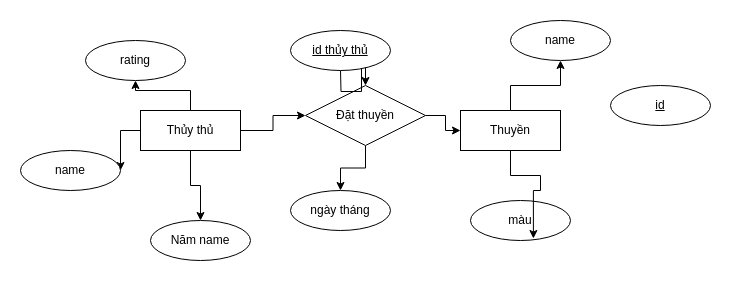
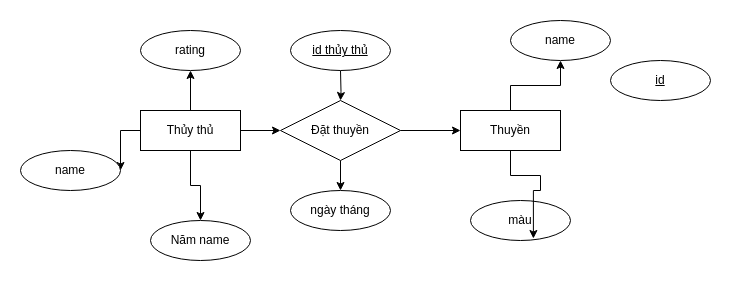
  <mxCell id="0" />
  <mxCell id="1" parent="0" />
  <mxCell id="2" value="" style="edgeStyle=orthogonalEdgeStyle;rounded=0;orthogonalLoop=1;jettySize=auto;html=1;" edge="1" parent="1" source="4" target="11"><mxGeometry relative="1" as="geometry" /></mxCell>
  <mxCell id="3" value="" style="edgeStyle=orthogonalEdgeStyle;rounded=0;orthogonalLoop=1;jettySize=auto;html=1;" edge="1" parent="1" source="4" target="21"><mxGeometry relative="1" as="geometry" /></mxCell>
- <mxCell id="4" value="Đặt thuyền" style="shape=rhombus;perimeter=rhombusPerimeter;whiteSpace=wrap;html=1;align=center;" vertex="1" parent="1"><mxGeometry x="305" y="85" width="120" height="60" as="geometry" /></mxCell>
+ <mxCell id="4" value="Đặt thuyền" style="shape=rhombus;perimeter=rhombusPerimeter;whiteSpace=wrap;html=1;align=center;" vertex="1" parent="1"><mxGeometry x="280" y="100" width="120" height="60" as="geometry" /></mxCell>
  <mxCell id="5" value="" style="edgeStyle=orthogonalEdgeStyle;rounded=0;orthogonalLoop=1;jettySize=auto;html=1;" edge="1" parent="1" source="9" target="4"><mxGeometry relative="1" as="geometry" /></mxCell>
  <mxCell id="6" value="" style="edgeStyle=orthogonalEdgeStyle;rounded=0;orthogonalLoop=1;jettySize=auto;html=1;" edge="1" parent="1" source="9" target="12"><mxGeometry relative="1" as="geometry" /></mxCell>
  <mxCell id="7" value="" style="edgeStyle=orthogonalEdgeStyle;rounded=0;orthogonalLoop=1;jettySize=auto;html=1;" edge="1" parent="1" source="9" target="13"><mxGeometry relative="1" as="geometry" /></mxCell>
  <mxCell id="8" value="" style="edgeStyle=orthogonalEdgeStyle;rounded=0;orthogonalLoop=1;jettySize=auto;html=1;" edge="1" parent="1" source="9" target="14"><mxGeometry relative="1" as="geometry" /></mxCell>
  <mxCell id="9" value="Thủy thủ" style="whiteSpace=wrap;html=1;align=center;" vertex="1" parent="1"><mxGeometry x="140" y="110" width="100" height="40" as="geometry" /></mxCell>
  <mxCell id="10" value="" style="edgeStyle=orthogonalEdgeStyle;rounded=0;orthogonalLoop=1;jettySize=auto;html=1;" edge="1" parent="1" source="11" target="16"><mxGeometry relative="1" as="geometry" /></mxCell>
  <mxCell id="11" value="Thuyền" style="whiteSpace=wrap;html=1;align=center;" vertex="1" parent="1"><mxGeometry x="460" y="110" width="100" height="40" as="geometry" /></mxCell>
  <mxCell id="12" value="name" style="ellipse;whiteSpace=wrap;html=1;align=center;" vertex="1" parent="1"><mxGeometry y="150" width="100" height="40" as="geometry" x="20" /></mxCell>
- <mxCell id="13" value="rating" style="ellipse;whiteSpace=wrap;html=1;align=center;" vertex="1" parent="1"><mxGeometry x="85" y="40" width="100" height="40" as="geometry" /></mxCell>
+ <mxCell id="13" value="rating" style="ellipse;whiteSpace=wrap;html=1;align=center;" vertex="1" parent="1"><mxGeometry x="140" y="30" width="100" height="40" as="geometry" /></mxCell>
  <mxCell id="14" value="Năm name" style="ellipse;whiteSpace=wrap;html=1;align=center;" vertex="1" parent="1"><mxGeometry x="150" y="220" width="100" height="40" as="geometry" /></mxCell>
  <mxCell id="15" value="màu" style="ellipse;whiteSpace=wrap;html=1;align=center;" vertex="1" parent="1"><mxGeometry x="470" y="200" width="100" height="40" as="geometry" /></mxCell>
  <mxCell id="16" value="name" style="ellipse;whiteSpace=wrap;html=1;align=center;" vertex="1" parent="1"><mxGeometry x="510" y="20" width="100" height="40" as="geometry" /></mxCell>
- <mxCell id="17" value="id" style="ellipse;whiteSpace=wrap;html=1;align=center;fontStyle=4;" vertex="1" parent="1"><mxGeometry x="610" y="85" width="100" height="40" as="geometry" /></mxCell>
+ <mxCell id="17" value="id" style="ellipse;whiteSpace=wrap;html=1;align=center;fontStyle=4;" vertex="1" parent="1"><mxGeometry x="610" y="60" width="100" height="40" as="geometry" /></mxCell>
  <mxCell id="18" style="edgeStyle=orthogonalEdgeStyle;rounded=0;orthogonalLoop=1;jettySize=auto;html=1;entryX=0.629;entryY=0.95;entryDx=0;entryDy=0;entryPerimeter=0;" edge="1" parent="1" source="11" target="15"><mxGeometry relative="1" as="geometry"><Array as="points"><mxPoint x="510" y="175" /><mxPoint x="540" y="175" /><mxPoint x="540" y="190" /><mxPoint x="533" y="190" /></Array></mxGeometry></mxCell>
  <mxCell id="19" value="" style="edgeStyle=orthogonalEdgeStyle;rounded=0;orthogonalLoop=1;jettySize=auto;html=1;" edge="1" parent="1" target="4"><mxGeometry relative="1" as="geometry"><mxPoint x="340" y="70" as="sourcePoint" /></mxGeometry></mxCell>
  <mxCell id="20" value="id thủy thủ" style="ellipse;whiteSpace=wrap;html=1;align=center;fontStyle=4;" vertex="1" parent="1"><mxGeometry x="290" y="30" width="100" height="40" as="geometry" /></mxCell>
  <mxCell id="21" value="ngày tháng" style="ellipse;whiteSpace=wrap;html=1;align=center;" vertex="1" parent="1"><mxGeometry x="290" y="190" width="100" height="40" as="geometry" /></mxCell>
